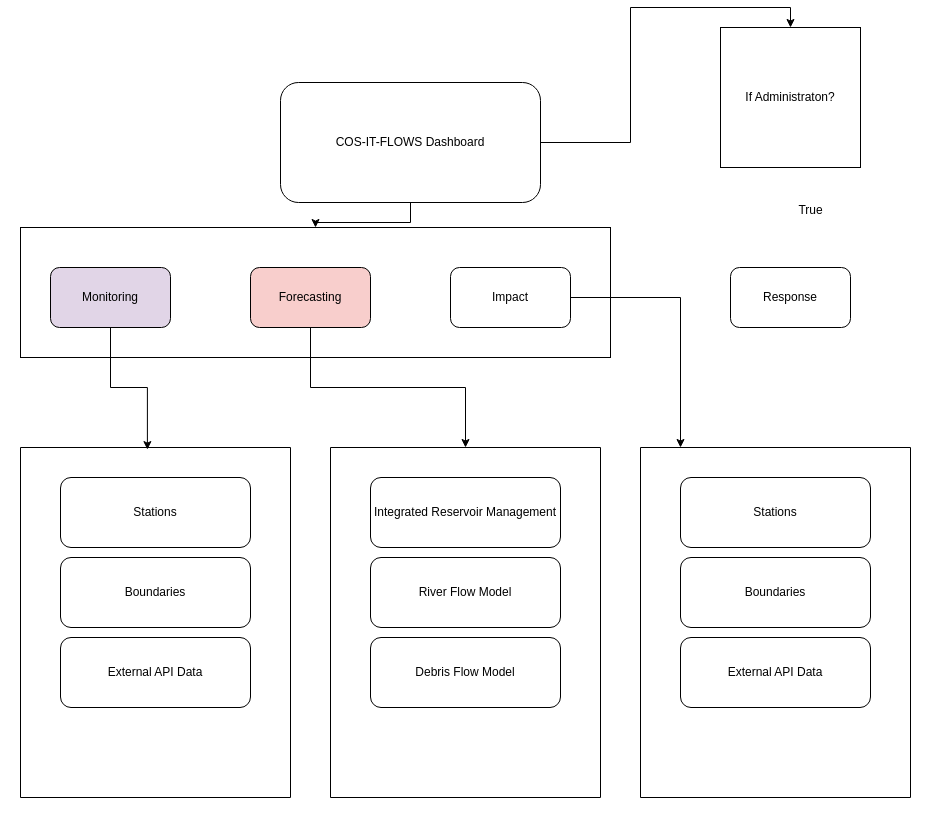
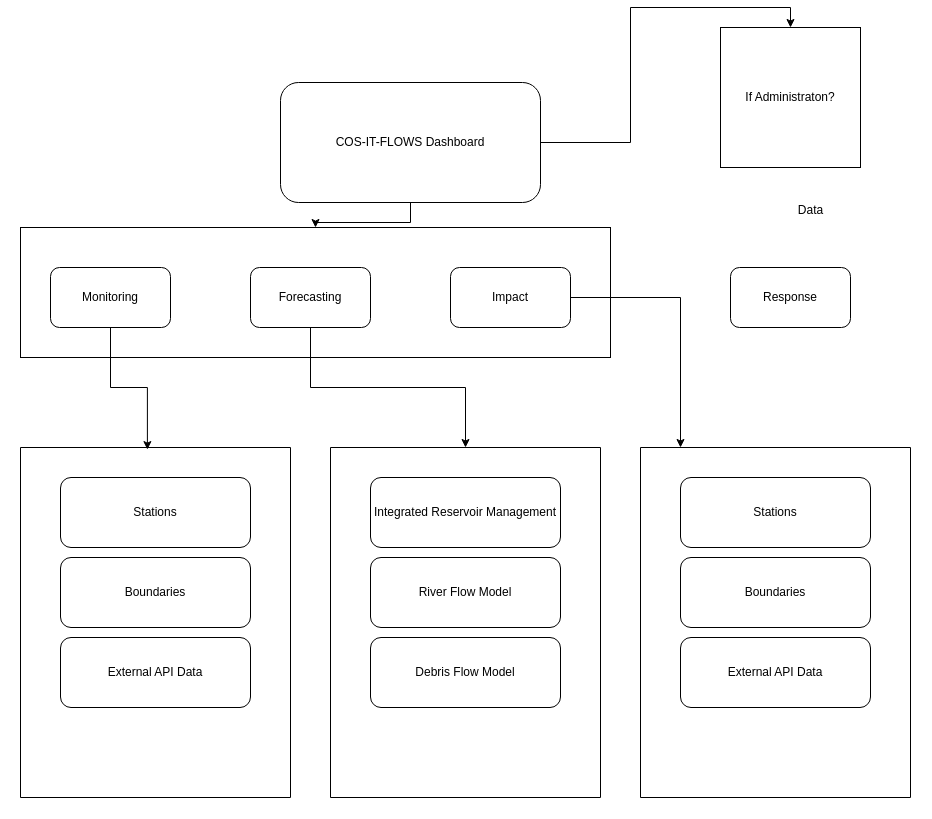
  <mxCell id="0" />
  <mxCell id="1" parent="0" />
  <mxCell id="2" style="edgeStyle=orthogonalEdgeStyle;rounded=0;orthogonalLoop=1;jettySize=auto;html=1;exitX=1;exitY=0.5;exitDx=0;exitDy=0;entryX=0.5;entryY=0;entryDx=0;entryDy=0;" edge="1" parent="1" source="4" target="12"><mxGeometry relative="1" as="geometry" /></mxCell>
  <mxCell id="3" style="edgeStyle=orthogonalEdgeStyle;rounded=0;orthogonalLoop=1;jettySize=auto;html=1;entryX=0.5;entryY=0;entryDx=0;entryDy=0;" edge="1" parent="1" source="4" target="5"><mxGeometry relative="1" as="geometry" /></mxCell>
  <mxCell id="4" value="COS-IT-FLOWS Dashboard" style="rounded=1;whiteSpace=wrap;html=1;" vertex="1" parent="1"><mxGeometry x="280" y="75" width="260" height="120" as="geometry" /></mxCell>
  <mxCell id="5" value="" style="rounded=0;whiteSpace=wrap;html=1;" vertex="1" parent="1"><mxGeometry x="20" y="220" width="590" height="130" as="geometry" /></mxCell>
- <mxCell id="6" value="Monitoring" style="rounded=1;whiteSpace=wrap;html=1;fillColor=#e1d5e7;" vertex="1" parent="1"><mxGeometry x="50" y="260" width="120" height="60" as="geometry" /></mxCell>
+ <mxCell id="6" value="Monitoring" style="rounded=1;whiteSpace=wrap;html=1;" vertex="1" parent="1"><mxGeometry x="50" y="260" width="120" height="60" as="geometry" /></mxCell>
  <mxCell id="7" style="edgeStyle=orthogonalEdgeStyle;rounded=0;orthogonalLoop=1;jettySize=auto;html=1;" edge="1" parent="1" source="8" target="14"><mxGeometry relative="1" as="geometry" /></mxCell>
- <mxCell id="8" value="Forecasting" style="rounded=1;whiteSpace=wrap;html=1;fillColor=#f8cecc;" vertex="1" parent="1"><mxGeometry x="250" y="260" width="120" height="60" as="geometry" /></mxCell>
+ <mxCell id="8" value="Forecasting" style="rounded=1;whiteSpace=wrap;html=1;" vertex="1" parent="1"><mxGeometry x="250" y="260" width="120" height="60" as="geometry" /></mxCell>
  <mxCell id="9" style="edgeStyle=orthogonalEdgeStyle;rounded=0;orthogonalLoop=1;jettySize=auto;html=1;" edge="1" parent="1" source="10" target="23"><mxGeometry relative="1" as="geometry"><Array as="points"><mxPoint x="680" y="290" /></Array></mxGeometry></mxCell>
  <mxCell id="10" value="Impact" style="rounded=1;whiteSpace=wrap;html=1;" vertex="1" parent="1"><mxGeometry x="450" y="260" width="120" height="60" as="geometry" /></mxCell>
  <mxCell id="11" value="Response" style="rounded=1;whiteSpace=wrap;html=1;" vertex="1" parent="1"><mxGeometry x="730" y="260" width="120" height="60" as="geometry" /></mxCell>
  <mxCell id="12" value="If Administraton?" style="whiteSpace=wrap;html=1;rounded=0;" vertex="1" parent="1"><mxGeometry x="720" y="20" width="140" height="140" as="geometry" /></mxCell>
- <mxCell id="13" value="True" style="text;html=1;align=center;verticalAlign=middle;resizable=0;points=[];autosize=1;strokeColor=none;fillColor=none;" vertex="1" parent="1"><mxGeometry x="785" y="188" width="50" height="30" as="geometry" /></mxCell>
+ <mxCell id="13" value="Data" style="text;html=1;align=center;verticalAlign=middle;resizable=0;points=[];autosize=1;strokeColor=none;fillColor=none;" vertex="1" parent="1"><mxGeometry x="785" y="188" width="50" height="30" as="geometry" /></mxCell>
  <mxCell id="14" value="" style="swimlane;startSize=0;" vertex="1" parent="1"><mxGeometry x="330" y="440" width="270" height="350" as="geometry" /></mxCell>
  <mxCell id="15" value="Integrated Reservoir Management" style="rounded=1;whiteSpace=wrap;html=1;" vertex="1" parent="14"><mxGeometry x="40" y="30" width="190" height="70" as="geometry" /></mxCell>
  <mxCell id="16" value="River Flow Model" style="rounded=1;whiteSpace=wrap;html=1;" vertex="1" parent="14"><mxGeometry x="40" y="110" width="190" height="70" as="geometry" /></mxCell>
  <mxCell id="17" value="Debris Flow Model" style="rounded=1;whiteSpace=wrap;html=1;" vertex="1" parent="14"><mxGeometry x="40" y="190" width="190" height="70" as="geometry" /></mxCell>
  <mxCell id="18" value="" style="swimlane;startSize=0;" vertex="1" parent="1"><mxGeometry x="20" y="440" width="270" height="350" as="geometry" /></mxCell>
  <mxCell id="19" value="Stations" style="rounded=1;whiteSpace=wrap;html=1;" vertex="1" parent="18"><mxGeometry x="40" y="30" width="190" height="70" as="geometry" /></mxCell>
  <mxCell id="20" value="Boundaries" style="rounded=1;whiteSpace=wrap;html=1;" vertex="1" parent="18"><mxGeometry x="40" y="110" width="190" height="70" as="geometry" /></mxCell>
  <mxCell id="21" value="External API Data" style="rounded=1;whiteSpace=wrap;html=1;" vertex="1" parent="18"><mxGeometry x="40" y="190" width="190" height="70" as="geometry" /></mxCell>
  <mxCell id="22" style="edgeStyle=orthogonalEdgeStyle;rounded=0;orthogonalLoop=1;jettySize=auto;html=1;entryX=0.47;entryY=0.006;entryDx=0;entryDy=0;entryPerimeter=0;" edge="1" parent="1" source="6" target="18"><mxGeometry relative="1" as="geometry" /></mxCell>
  <mxCell id="23" value="" style="swimlane;startSize=0;" vertex="1" parent="1"><mxGeometry x="640" y="440" width="270" height="350" as="geometry" /></mxCell>
  <mxCell id="24" value="Stations" style="rounded=1;whiteSpace=wrap;html=1;" vertex="1" parent="23"><mxGeometry x="40" y="30" width="190" height="70" as="geometry" /></mxCell>
  <mxCell id="25" value="Boundaries" style="rounded=1;whiteSpace=wrap;html=1;" vertex="1" parent="23"><mxGeometry x="40" y="110" width="190" height="70" as="geometry" /></mxCell>
  <mxCell id="26" value="External API Data" style="rounded=1;whiteSpace=wrap;html=1;" vertex="1" parent="23"><mxGeometry x="40" y="190" width="190" height="70" as="geometry" /></mxCell>
